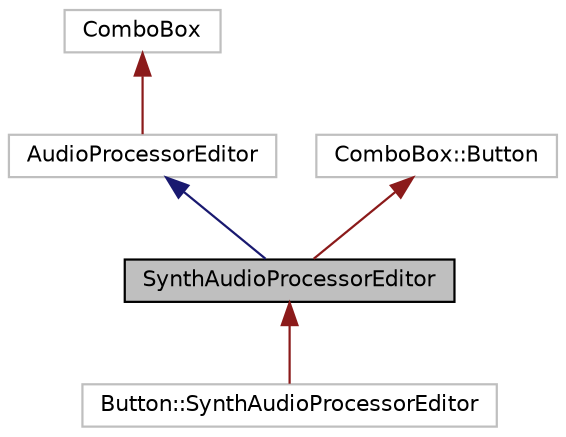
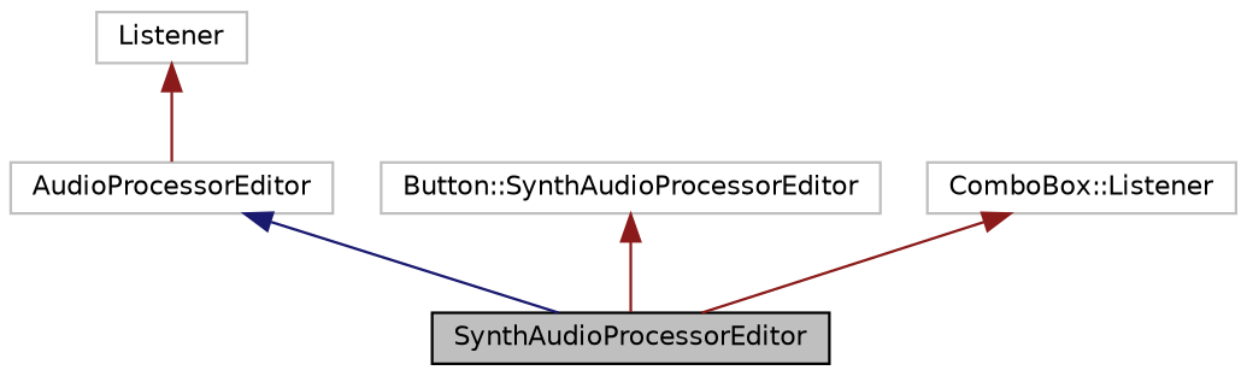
  digraph {
    node [color=grey75 fillcolor=white fontname=Helvetica fontsize=10 shape=record style=filled]
    edge [color=firebrick4 dir=back fontname=Helvetica fontsize=10 labelfontname=Helvetica labelfontsize=10 style=solid]
    n1 [color=black fillcolor=grey75 fontcolor=black height=0.2 label=SynthAudioProcessorEditor width=0.4]
    n2 [height=0.2 label=AudioProcessorEditor width=0.4]
-   n3 [height=0.2 label=ComboBox width=0.4]
+   n3 [height=0.2 label=Listener width=0.4]
    n4 [height=0.2 label="Button::SynthAudioProcessorEditor" width=0.4]
-   n5 [height=0.2 label="ComboBox::Button" width=0.4]
+   n5 [height=0.2 label="ComboBox::Listener" width=0.4]
    n2 -> n1 [color=midnightblue]
    n3 -> n2
-   n1 -> n4
+   n4 -> n1
    n5 -> n1
  }
